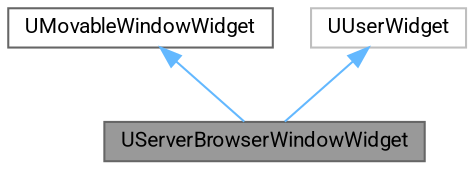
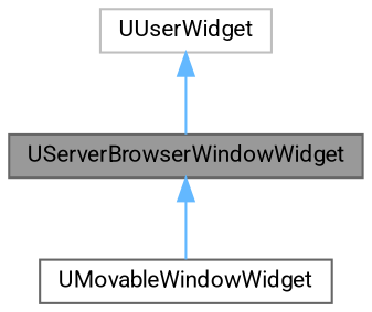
  digraph {
    fontname=Roboto
    node [color=gray40 fillcolor=white fontname=Roboto fontsize=10 shape=box style=filled]
    edge [color=steelblue1 dir=back fontname=Roboto fontsize=10 labelfontname=Helvetica labelfontsize=10 style=solid]
    n1 [fillcolor=grey60 fontcolor=black height=0.2 label=UServerBrowserWindowWidget width=0.4]
    n2 [height=0.2 label=UMovableWindowWidget width=0.4]
    n3 [color=grey75 height=0.2 label=UUserWidget width=0.4]
-   n2 -> n1
+   n1 -> n2
    n3 -> n1
  }
